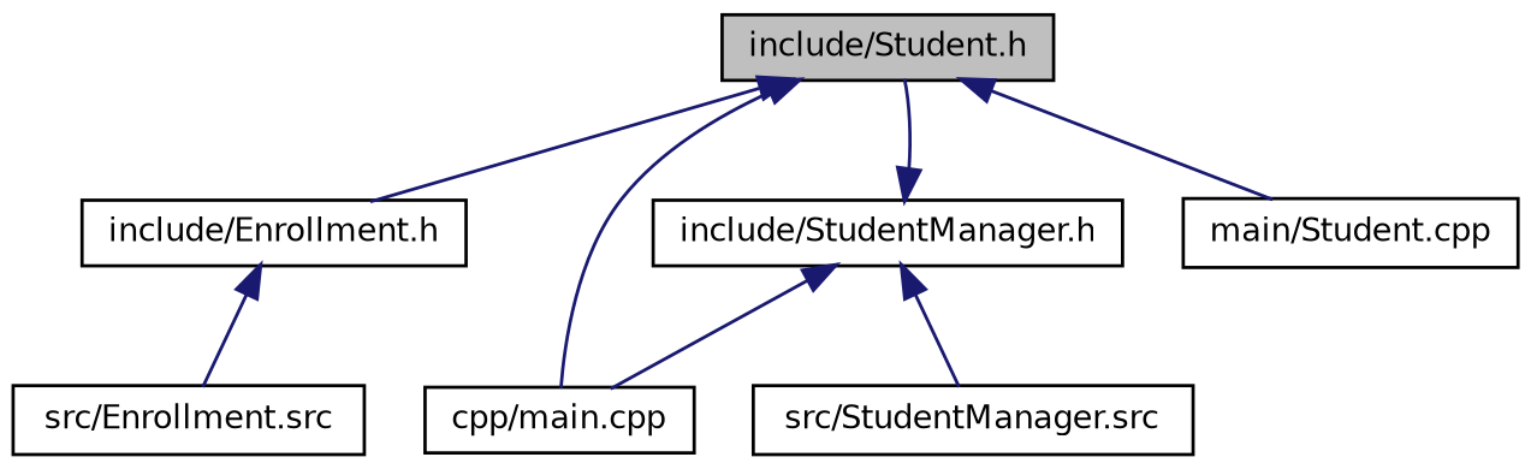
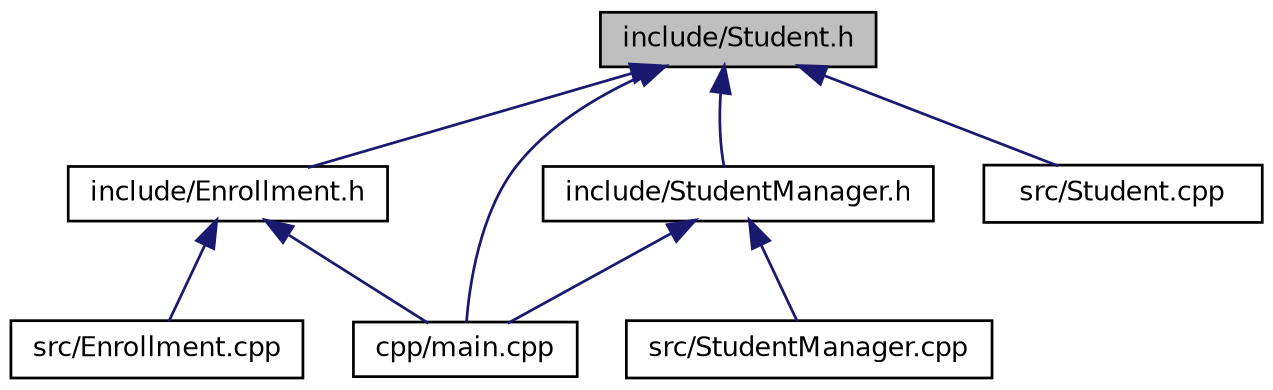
  digraph {
    node [color=black fillcolor=white fontname=Helvetica fontsize=10 shape=record style=filled]
    edge [color=midnightblue dir=back fontname=Helvetica fontsize=10 labelfontname=Helvetica labelfontsize=10 style=solid]
    n1 [fillcolor=grey75 fontcolor=black height=0.2 label="include/Student.h" width=0.4]
    n2 [height=0.2 label="include/Enrollment.h" width=0.4]
    n3 [height=0.2 label="cpp/main.cpp" width=0.4]
    n4 [height=0.2 label="include/StudentManager.h" width=0.4]
-   n5 [height=0.2 label="main/Student.cpp" width=0.4]
-   n6 [height=0.2 label="src/Enrollment.src" width=0.4]
-   n7 [height=0.2 label="src/StudentManager.src" width=0.4]
+   n5 [height=0.2 label="src/Student.cpp" width=0.4]
+   n6 [height=0.2 label="src/Enrollment.cpp" width=0.4]
+   n7 [height=0.2 label="src/StudentManager.cpp" width=0.4]
    n1 -> n2
    n1 -> n3
-   n4 -> n1
+   n1 -> n4
    n1 -> n5
+   n2 -> n3
    n2 -> n6
    n4 -> n3
    n4 -> n7
  }
